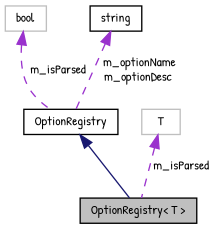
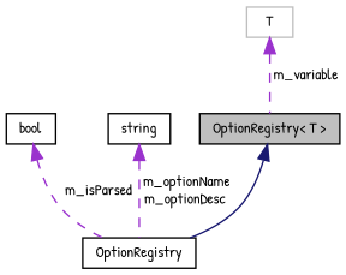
  digraph {
    fontname="Patrick Hand"
    node [color=black fontname="Patrick Hand" fontsize=10 shape=record]
    edge [color=darkorchid3 dir=back fontname="Patrick Hand" fontsize=10 labelfontname=FreeSans labelfontsize=10 style=dashed]
    n1 [fillcolor=grey75 fontcolor=black height=0.2 label="OptionRegistry\< T \>" style=filled width=0.4]
    n2 [height=0.2 label=OptionRegistry width=0.4]
-   n3 [color=grey75 height=0.2 label=bool width=0.4]
+   n3 [height=0.2 label=bool width=0.4]
    n4 [height=0.2 label=string width=0.4]
    n5 [color=grey75 height=0.2 label=T width=0.4]
-   n2 -> n1 [color=midnightblue style=solid]
+   n1 -> n2 [color=midnightblue style=solid]
    n3 -> n2 [label=" m_isParsed"]
    n4 -> n2 [label=" m_optionName\nm_optionDesc"]
-   n5 -> n1 [label=" m_isParsed"]
+   n5 -> n1 [label=" m_variable"]
  }
